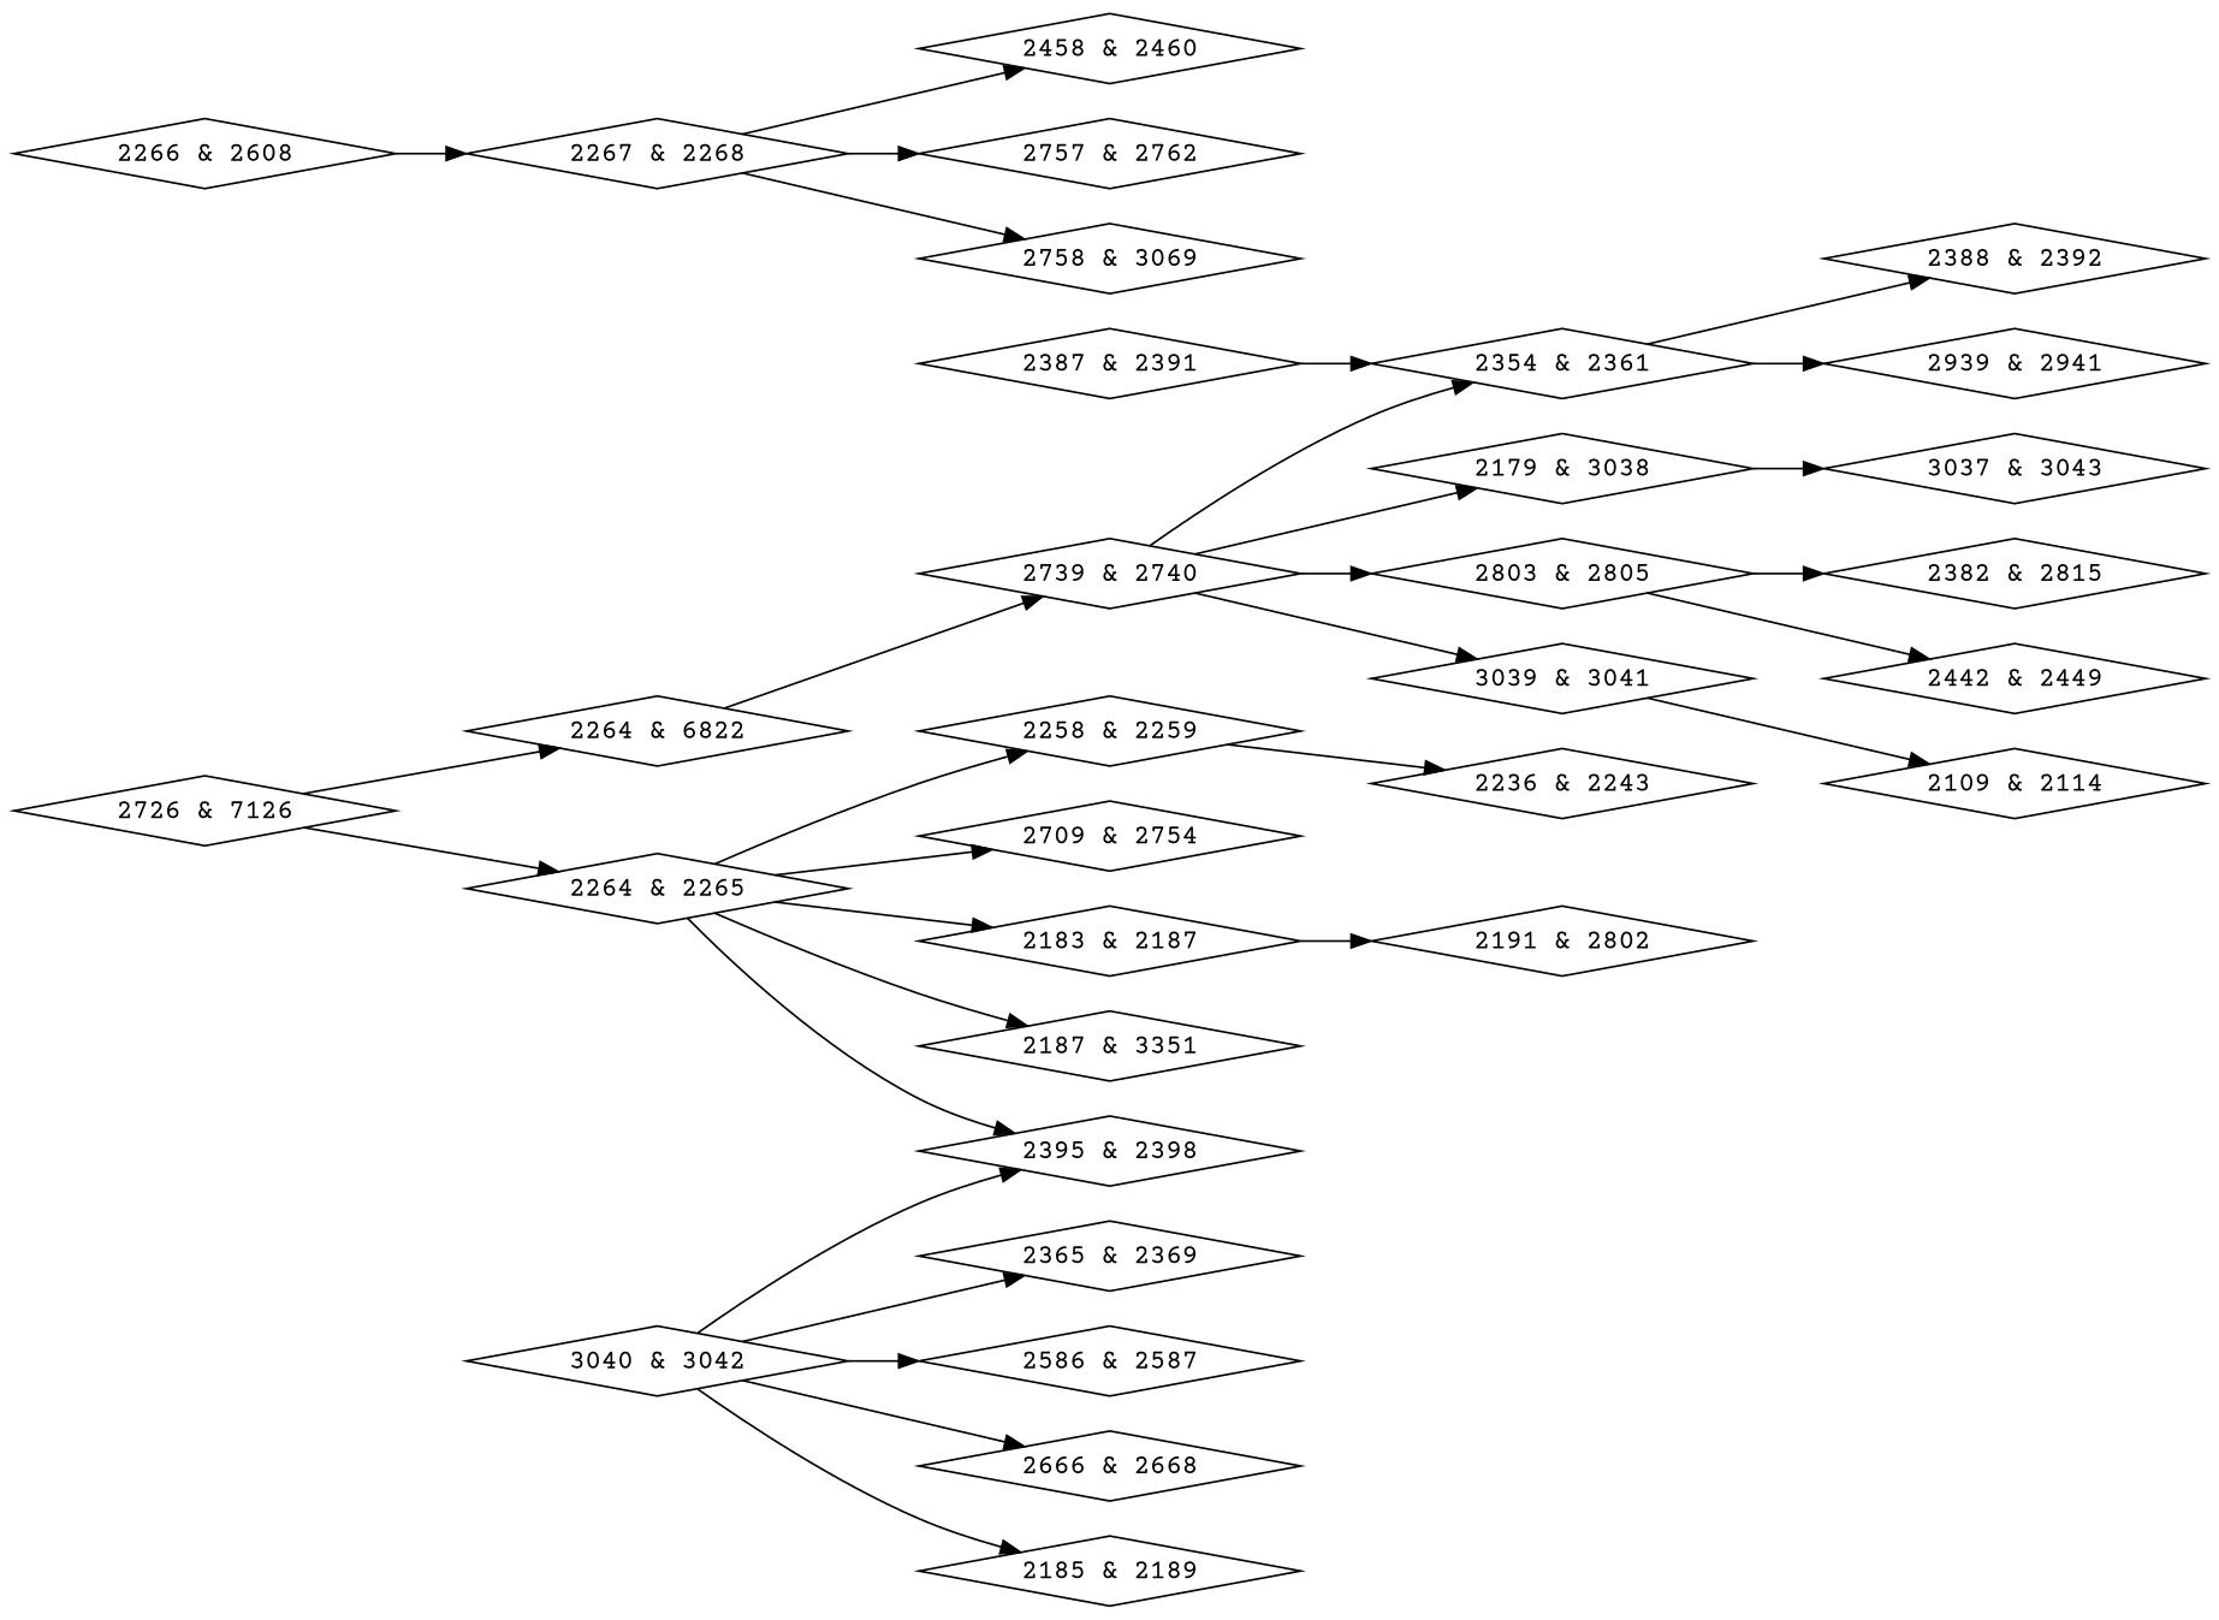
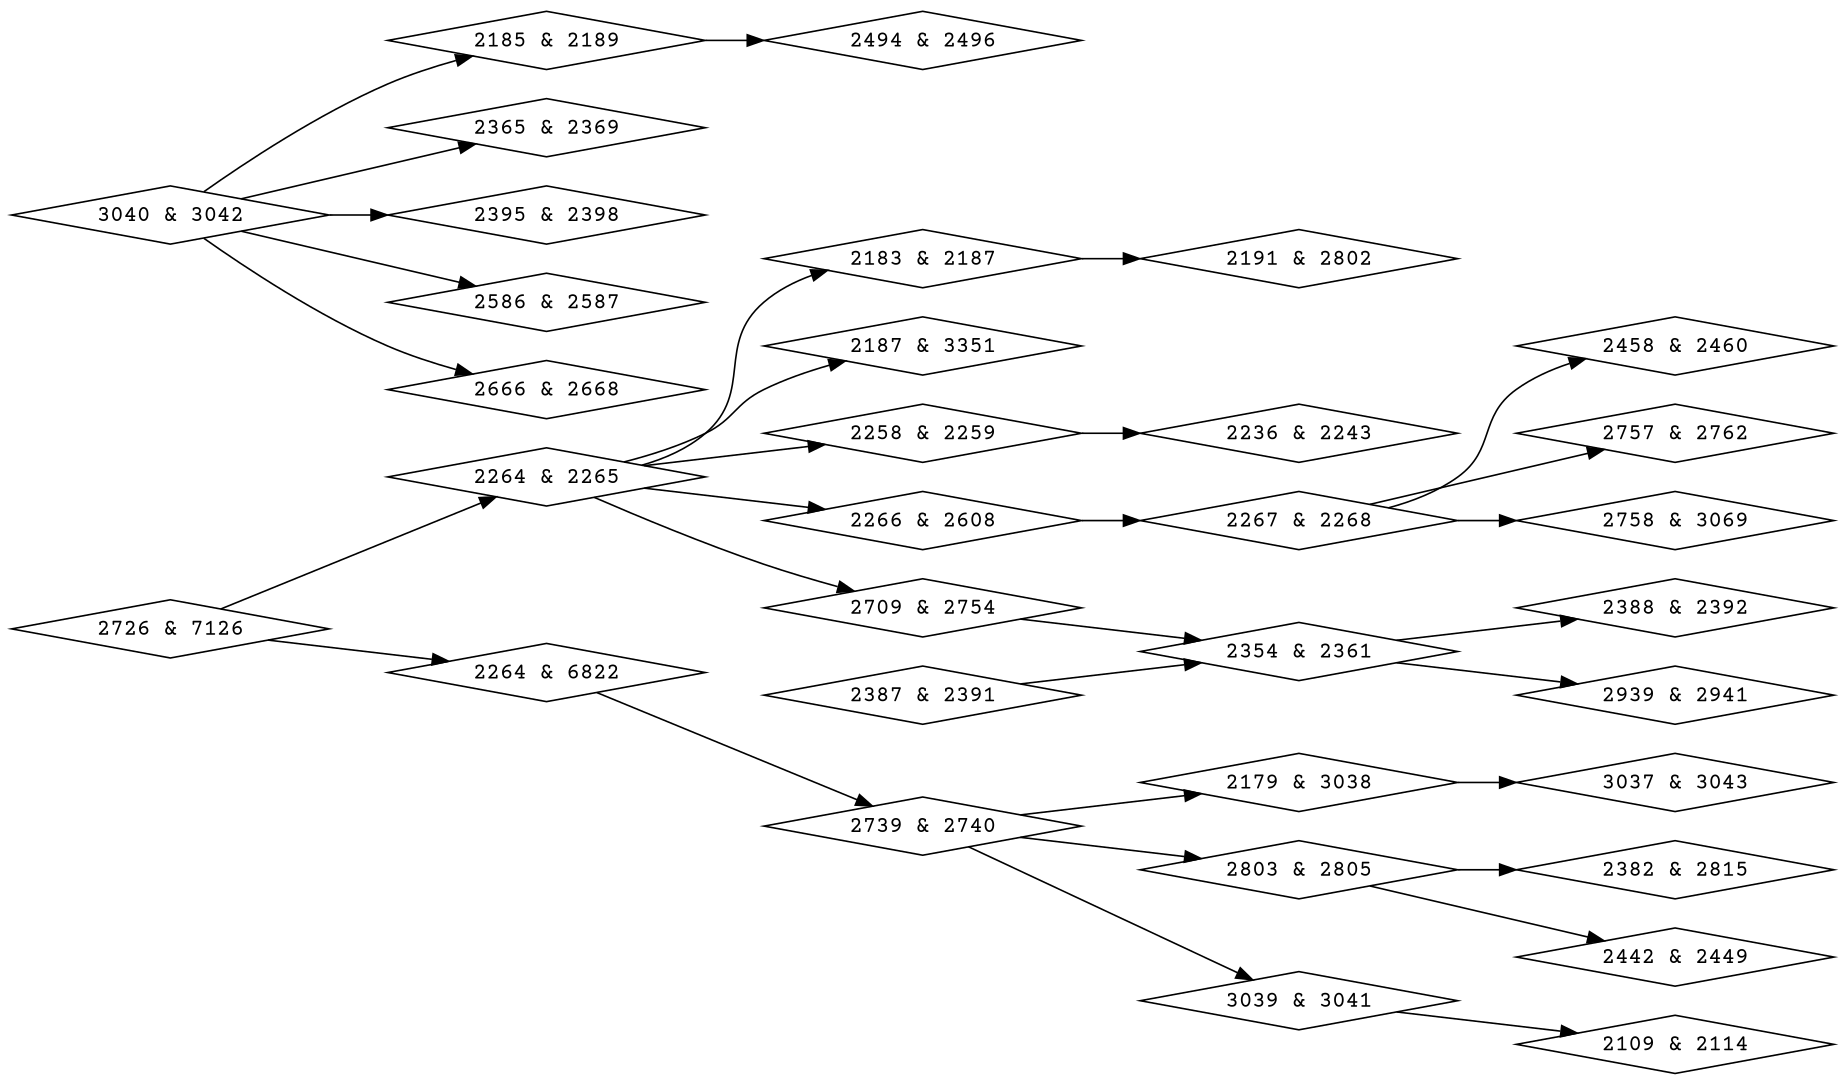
  digraph {
    fontname="Courier Prime"
    rankdir=LR
    node [fontname="Courier Prime" shape=diamond]
    edge [fontname="Courier Prime"]
    n1 [label="2109 & 2114"]
    n2 [label="2179 & 3038"]
    n3 [label="3037 & 3043"]
    n4 [label="2183 & 2187"]
    n5 [label="2191 & 2802"]
    n6 [label="2187 & 3351"]
    n7 [label="2185 & 2189"]
+   n8 [label="2494 & 2496"]
    n9 [label="2236 & 2243"]
    n10 [label="2258 & 2259"]
    n11 [label="2264 & 2265"]
    n12 [label="2266 & 2608"]
    n13 [label="2709 & 2754"]
    n14 [label="2267 & 2268"]
    n15 [label="2264 & 6822"]
    n16 [label="2739 & 2740"]
    n17 [label="2354 & 2361"]
    n18 [label="2803 & 2805"]
    n19 [label="3039 & 3041"]
    n20 [label="2458 & 2460"]
    n21 [label="2757 & 2762"]
    n22 [label="2758 & 3069"]
    n23 [label="2388 & 2392"]
    n24 [label="2939 & 2941"]
    n25 [label="2387 & 2391"]
    n26 [label="2365 & 2369"]
    n27 [label="2382 & 2815"]
    n28 [label="2395 & 2398"]
    n29 [label="2442 & 2449"]
    n30 [label="2586 & 2587"]
    n31 [label="2666 & 2668"]
    n32 [label="2726 & 7126"]
    n33 [label="3040 & 3042"]
    n2 -> n3
    n4 -> n5
+   n7 -> n8
    n10 -> n9
    n11 -> n4
    n11 -> n6
    n11 -> n10
-   n11 -> n28
+   n11 -> n12
    n11 -> n13
    n12 -> n14
    n14 -> n20
    n14 -> n21
    n14 -> n22
    n15 -> n16
    n16 -> n2
-   n16 -> n17
+   n13 -> n17
    n16 -> n18
    n16 -> n19
    n17 -> n23
    n17 -> n24
    n18 -> n27
    n18 -> n29
    n19 -> n1
    n25 -> n17
    n32 -> n11
    n32 -> n15
    n33 -> n7
    n33 -> n26
    n33 -> n28
    n33 -> n30
    n33 -> n31
  }
